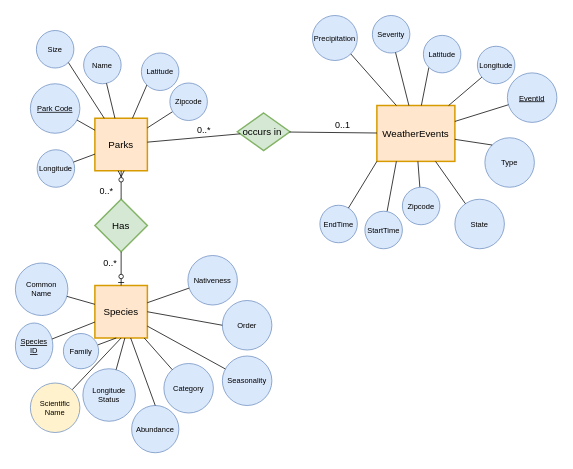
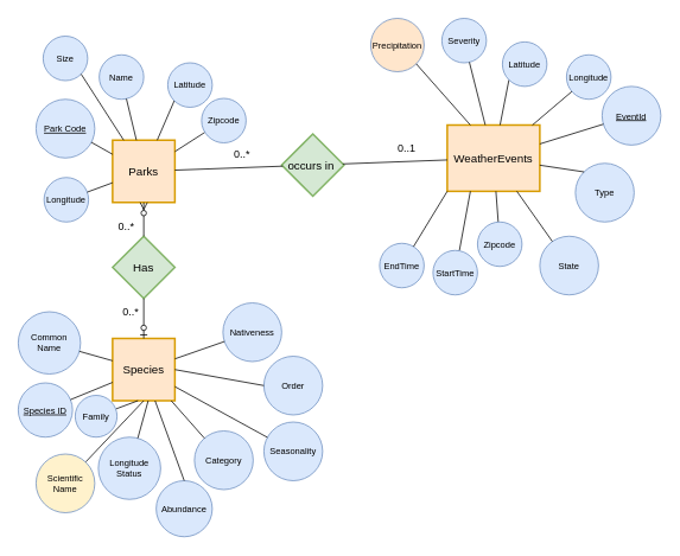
  <mxCell id="0" />
  <mxCell id="1" parent="0" />
  <mxCell id="2" value="Parks" style="strokeWidth=2;whiteSpace=wrap;html=1;align=center;fontSize=13;fontFamily=Helvetica;fontColor=#000000;strokeColor=#d79b00;fillColor=#ffe6cc;" parent="1" vertex="1"><mxGeometry x="126" y="157" width="70" height="70" as="geometry" /></mxCell>
  <mxCell id="3" value="Name" style="ellipse;whiteSpace=wrap;html=1;aspect=fixed;fontSize=10;fillColor=#dae8fc;strokeColor=#6c8ebf;" parent="1" vertex="1"><mxGeometry x="111" y="61" width="50" height="50" as="geometry" /></mxCell>
  <mxCell id="4" value="&lt;u&gt;Park Code&lt;/u&gt;" style="ellipse;whiteSpace=wrap;html=1;aspect=fixed;fontSize=10;fillColor=#dae8fc;strokeColor=#6c8ebf;" parent="1" vertex="1"><mxGeometry x="40" y="111" width="66" height="66" as="geometry" /></mxCell>
  <mxCell id="5" value="Longitude" style="ellipse;whiteSpace=wrap;html=1;aspect=fixed;fontSize=10;fillColor=#dae8fc;strokeColor=#6c8ebf;" parent="1" vertex="1"><mxGeometry x="49" y="199" width="50" height="50" as="geometry" /></mxCell>
  <mxCell id="6" value="Species" style="strokeWidth=2;whiteSpace=wrap;html=1;align=center;fontSize=13;fontFamily=Helvetica;fontColor=#000000;strokeColor=#d79b00;fillColor=#ffe6cc;" parent="1" vertex="1"><mxGeometry x="126" y="380" width="70" height="70" as="geometry" /></mxCell>
- <mxCell id="7" value="&lt;u&gt;Species ID&lt;/u&gt;" style="ellipse;whiteSpace=wrap;html=1;aspect=fixed;fontSize=10;fillColor=#dae8fc;strokeColor=#6c8ebf;" parent="1" vertex="1"><mxGeometry x="20" y="430" width="50" height="61" as="geometry" /></mxCell>
+ <mxCell id="7" value="&lt;u&gt;Species ID&lt;/u&gt;" style="ellipse;whiteSpace=wrap;html=1;aspect=fixed;fontSize=10;fillColor=#dae8fc;strokeColor=#6c8ebf;" parent="1" vertex="1"><mxGeometry x="20" y="430" width="61" height="61" as="geometry" /></mxCell>
  <mxCell id="8" value="Common&lt;br&gt;Name" style="ellipse;whiteSpace=wrap;html=1;aspect=fixed;fontSize=10;fillColor=#dae8fc;strokeColor=#6c8ebf;" parent="1" vertex="1"><mxGeometry x="20" y="350" width="70" height="70" as="geometry" /></mxCell>
  <mxCell id="9" value="Has" style="shape=rhombus;strokeWidth=2;fontSize=13;perimeter=rhombusPerimeter;whiteSpace=wrap;html=1;align=center;fillColor=#d5e8d4;strokeColor=#82b366;" parent="1" vertex="1"><mxGeometry x="126" y="265" width="70" height="70" as="geometry" /></mxCell>
  <mxCell id="10" style="edgeStyle=orthogonalEdgeStyle;rounded=0;html=1;exitX=0.5;exitY=0;entryX=0.5;entryY=1;endArrow=none;endFill=0;jettySize=auto;orthogonalLoop=1;fontSize=12;startArrow=ERzeroToOne;startFill=1;" parent="1" source="6" target="9" edge="1"><mxGeometry relative="1" as="geometry" /></mxCell>
  <mxCell id="11" style="edgeStyle=orthogonalEdgeStyle;rounded=0;html=1;exitX=0.5;exitY=0;entryX=0.5;entryY=1;endArrow=ERzeroToMany;endFill=1;jettySize=auto;orthogonalLoop=1;fontSize=12;" parent="1" source="9" target="2" edge="1"><mxGeometry relative="1" as="geometry" /></mxCell>
  <mxCell id="12" style="edgeStyle=none;rounded=0;html=1;endArrow=none;endFill=0;jettySize=auto;orthogonalLoop=1;fontSize=12;" parent="1" source="7" target="6" edge="1"><mxGeometry relative="1" as="geometry" /></mxCell>
  <mxCell id="13" style="edgeStyle=none;rounded=0;html=1;endArrow=none;endFill=0;jettySize=auto;orthogonalLoop=1;fontSize=12;" parent="1" source="8" target="6" edge="1"><mxGeometry relative="1" as="geometry" /></mxCell>
  <mxCell id="14" style="edgeStyle=none;rounded=0;html=1;endArrow=none;endFill=0;jettySize=auto;orthogonalLoop=1;fontSize=12;" parent="1" source="4" target="2" edge="1"><mxGeometry relative="1" as="geometry" /></mxCell>
  <mxCell id="15" style="edgeStyle=none;rounded=0;html=1;endArrow=none;endFill=0;jettySize=auto;orthogonalLoop=1;fontSize=12;" parent="1" source="3" target="2" edge="1"><mxGeometry relative="1" as="geometry" /></mxCell>
  <mxCell id="16" style="edgeStyle=none;rounded=0;html=1;endArrow=none;endFill=0;jettySize=auto;orthogonalLoop=1;fontSize=12;" parent="1" source="5" target="2" edge="1"><mxGeometry relative="1" as="geometry"><mxPoint x="116" y="260" as="sourcePoint" /></mxGeometry></mxCell>
  <mxCell id="17" style="rounded=0;html=1;startArrow=none;startFill=0;endArrow=none;endFill=0;jettySize=auto;orthogonalLoop=1;fontSize=10;exitX=0;exitY=1;exitDx=0;exitDy=0;" parent="1" source="22" target="2" edge="1"><mxGeometry relative="1" as="geometry"><mxPoint x="205.536" y="138.643" as="sourcePoint" /></mxGeometry></mxCell>
  <mxCell id="18" style="edgeStyle=none;rounded=0;html=1;endArrow=none;endFill=0;jettySize=auto;orthogonalLoop=1;fontSize=12;" parent="1" source="19" edge="1"><mxGeometry relative="1" as="geometry"><mxPoint x="136" y="480" as="sourcePoint" /><mxPoint x="154.48" y="450.004" as="targetPoint" /></mxGeometry></mxCell>
  <mxCell id="19" value="Family" style="ellipse;whiteSpace=wrap;html=1;aspect=fixed;fontSize=10;fillColor=#dae8fc;strokeColor=#6c8ebf;" parent="1" vertex="1"><mxGeometry x="84" y="444" width="47" height="47" as="geometry" /></mxCell>
  <mxCell id="20" style="edgeStyle=none;rounded=0;html=1;endArrow=none;endFill=0;jettySize=auto;orthogonalLoop=1;fontSize=12;entryX=0.5;entryY=1;entryDx=0;entryDy=0;" parent="1" source="21" target="6" edge="1"><mxGeometry relative="1" as="geometry"><mxPoint x="146.976" y="497.106" as="sourcePoint" /><mxPoint x="164.48" y="460.004" as="targetPoint" /></mxGeometry></mxCell>
  <mxCell id="21" value="Scientific Name" style="ellipse;whiteSpace=wrap;html=1;aspect=fixed;fontSize=10;fillColor=#fff2cc;strokeColor=#6c8ebf;" parent="1" vertex="1"><mxGeometry x="40" y="510" width="66" height="66" as="geometry" /></mxCell>
  <mxCell id="22" value="Latitude" style="ellipse;whiteSpace=wrap;html=1;aspect=fixed;fontSize=10;fillColor=#dae8fc;strokeColor=#6c8ebf;" parent="1" vertex="1"><mxGeometry x="188" y="70" width="50" height="50" as="geometry" /></mxCell>
  <mxCell id="23" style="rounded=0;html=1;startArrow=none;startFill=0;endArrow=none;endFill=0;jettySize=auto;orthogonalLoop=1;fontSize=10;" parent="1" source="24" target="2" edge="1"><mxGeometry relative="1" as="geometry"><mxPoint x="233.322" y="132.678" as="sourcePoint" /><mxPoint x="201.161" y="170" as="targetPoint" /></mxGeometry></mxCell>
  <mxCell id="24" value="Zipcode" style="ellipse;whiteSpace=wrap;html=1;aspect=fixed;fontSize=10;fillColor=#dae8fc;strokeColor=#6c8ebf;" parent="1" vertex="1"><mxGeometry x="226" y="110" width="50" height="50" as="geometry" /></mxCell>
  <mxCell id="25" value="WeatherEvents" style="strokeWidth=2;whiteSpace=wrap;html=1;align=center;fontSize=13;fontFamily=Helvetica;fontColor=#000000;strokeColor=#d79b00;fillColor=#ffe6cc;" parent="1" vertex="1"><mxGeometry x="502" y="140" width="104" height="74.5" as="geometry" /></mxCell>
  <mxCell id="26" value="Severity" style="ellipse;whiteSpace=wrap;html=1;aspect=fixed;fontSize=10;fillColor=#dae8fc;strokeColor=#6c8ebf;" parent="1" vertex="1"><mxGeometry x="496" y="20" width="50" height="50" as="geometry" /></mxCell>
  <mxCell id="27" value="State" style="ellipse;whiteSpace=wrap;html=1;aspect=fixed;fontSize=10;fillColor=#dae8fc;strokeColor=#6c8ebf;" parent="1" vertex="1"><mxGeometry x="606" y="265" width="66" height="66" as="geometry" /></mxCell>
  <mxCell id="28" value="Longitude" style="ellipse;whiteSpace=wrap;html=1;aspect=fixed;fontSize=10;fillColor=#dae8fc;strokeColor=#6c8ebf;" parent="1" vertex="1"><mxGeometry x="636" y="61" width="50" height="50" as="geometry" /></mxCell>
  <mxCell id="29" style="edgeStyle=none;rounded=0;html=1;endArrow=none;endFill=0;jettySize=auto;orthogonalLoop=1;fontSize=12;" parent="1" source="27" target="25" edge="1"><mxGeometry relative="1" as="geometry" /></mxCell>
  <mxCell id="30" style="edgeStyle=none;rounded=0;html=1;endArrow=none;endFill=0;jettySize=auto;orthogonalLoop=1;fontSize=12;" parent="1" source="26" target="25" edge="1"><mxGeometry relative="1" as="geometry" /></mxCell>
  <mxCell id="31" style="edgeStyle=none;rounded=0;html=1;endArrow=none;endFill=0;jettySize=auto;orthogonalLoop=1;fontSize=12;" parent="1" source="28" target="25" edge="1"><mxGeometry relative="1" as="geometry"><mxPoint x="492" y="244.5" as="sourcePoint" /></mxGeometry></mxCell>
  <mxCell id="32" style="rounded=0;html=1;startArrow=none;startFill=0;endArrow=none;endFill=0;jettySize=auto;orthogonalLoop=1;fontSize=10;exitX=0;exitY=1;exitDx=0;exitDy=0;" parent="1" source="33" target="25" edge="1"><mxGeometry relative="1" as="geometry"><mxPoint x="581.536" y="123.143" as="sourcePoint" /></mxGeometry></mxCell>
  <mxCell id="33" value="Latitude" style="ellipse;whiteSpace=wrap;html=1;aspect=fixed;fontSize=10;fillColor=#dae8fc;strokeColor=#6c8ebf;" parent="1" vertex="1"><mxGeometry x="564" y="46.5" width="50" height="50" as="geometry" /></mxCell>
  <mxCell id="34" style="rounded=0;html=1;startArrow=none;startFill=0;endArrow=none;endFill=0;jettySize=auto;orthogonalLoop=1;fontSize=10;" parent="1" source="35" target="25" edge="1"><mxGeometry relative="1" as="geometry"><mxPoint x="609.322" y="117.178" as="sourcePoint" /><mxPoint x="577.161" y="154.5" as="targetPoint" /></mxGeometry></mxCell>
  <mxCell id="35" value="Zipcode" style="ellipse;whiteSpace=wrap;html=1;aspect=fixed;fontSize=10;fillColor=#dae8fc;strokeColor=#6c8ebf;" parent="1" vertex="1"><mxGeometry x="536" y="249" width="50" height="50" as="geometry" /></mxCell>
  <mxCell id="36" value="Type" style="ellipse;whiteSpace=wrap;html=1;aspect=fixed;fontSize=10;fillColor=#dae8fc;strokeColor=#6c8ebf;" parent="1" vertex="1"><mxGeometry x="646" y="183" width="66" height="66" as="geometry" /></mxCell>
  <mxCell id="37" style="edgeStyle=none;rounded=0;html=1;endArrow=none;endFill=0;jettySize=auto;orthogonalLoop=1;fontSize=12;exitX=0;exitY=0;exitDx=0;exitDy=0;" parent="1" source="36" target="25" edge="1"><mxGeometry relative="1" as="geometry"><mxPoint x="630.197" y="280.881" as="sourcePoint" /><mxPoint x="590.222" y="224.5" as="targetPoint" /></mxGeometry></mxCell>
  <mxCell id="38" style="rounded=0;html=1;startArrow=none;startFill=0;endArrow=none;endFill=0;jettySize=auto;orthogonalLoop=1;fontSize=10;entryX=0.25;entryY=1;entryDx=0;entryDy=0;" parent="1" source="39" target="25" edge="1"><mxGeometry relative="1" as="geometry"><mxPoint x="506" y="259" as="sourcePoint" /><mxPoint x="566.695" y="224.5" as="targetPoint" /></mxGeometry></mxCell>
  <mxCell id="39" value="StartTime" style="ellipse;whiteSpace=wrap;html=1;aspect=fixed;fontSize=10;fillColor=#dae8fc;strokeColor=#6c8ebf;" parent="1" vertex="1"><mxGeometry x="486" y="281" width="50" height="50" as="geometry" /></mxCell>
  <mxCell id="40" value="EndTime" style="ellipse;whiteSpace=wrap;html=1;aspect=fixed;fontSize=10;fillColor=#dae8fc;strokeColor=#6c8ebf;" parent="1" vertex="1"><mxGeometry x="426" y="273" width="50" height="50" as="geometry" /></mxCell>
  <mxCell id="41" style="rounded=0;html=1;startArrow=none;startFill=0;endArrow=none;endFill=0;jettySize=auto;orthogonalLoop=1;fontSize=10;entryX=0;entryY=1;entryDx=0;entryDy=0;" parent="1" source="40" target="25" edge="1"><mxGeometry relative="1" as="geometry"><mxPoint x="525.421" y="291.394" as="sourcePoint" /><mxPoint x="538" y="224.5" as="targetPoint" /></mxGeometry></mxCell>
- <mxCell id="42" value="occurs in&amp;nbsp;" style="shape=rhombus;strokeWidth=2;fontSize=13;perimeter=rhombusPerimeter;whiteSpace=wrap;html=1;align=center;fillColor=#d5e8d4;strokeColor=#82b366;" parent="1" vertex="1"><mxGeometry x="316" y="150" width="70" height="50" as="geometry" /></mxCell>
+ <mxCell id="42" value="occurs in&amp;nbsp;" style="shape=rhombus;strokeWidth=2;fontSize=13;perimeter=rhombusPerimeter;whiteSpace=wrap;html=1;align=center;fillColor=#d5e8d4;strokeColor=#82b366;" parent="1" vertex="1"><mxGeometry x="316" y="150" width="70" height="70" as="geometry" /></mxCell>
  <mxCell id="43" style="rounded=0;html=1;startArrow=none;startFill=0;endArrow=none;endFill=0;jettySize=auto;orthogonalLoop=1;fontSize=10;" parent="1" source="42" target="2" edge="1"><mxGeometry relative="1" as="geometry"><mxPoint x="240.199" y="158.868" as="sourcePoint" /><mxPoint x="206" y="181.667" as="targetPoint" /></mxGeometry></mxCell>
  <mxCell id="44" style="rounded=0;html=1;startArrow=none;startFill=0;endArrow=none;endFill=0;jettySize=auto;orthogonalLoop=1;fontSize=10;" parent="1" source="25" target="42" edge="1"><mxGeometry relative="1" as="geometry"><mxPoint x="250.199" y="168.868" as="sourcePoint" /><mxPoint x="376" y="190" as="targetPoint" /></mxGeometry></mxCell>
  <mxCell id="45" value="&lt;u&gt;EventId&lt;/u&gt;" style="ellipse;whiteSpace=wrap;html=1;aspect=fixed;fontSize=10;fillColor=#dae8fc;strokeColor=#6c8ebf;" parent="1" vertex="1"><mxGeometry x="676" y="96.5" width="66" height="66" as="geometry" /></mxCell>
  <mxCell id="46" style="edgeStyle=none;rounded=0;html=1;endArrow=none;endFill=0;jettySize=auto;orthogonalLoop=1;fontSize=12;" parent="1" source="45" target="25" edge="1"><mxGeometry relative="1" as="geometry"><mxPoint x="651.983" y="112.228" as="sourcePoint" /><mxPoint x="607.679" y="150" as="targetPoint" /></mxGeometry></mxCell>
  <mxCell id="47" value="0..1" style="text;html=1;align=center;verticalAlign=middle;resizable=0;points=[];autosize=1;strokeColor=none;fillColor=none;" parent="1" vertex="1"><mxGeometry x="436" y="157" width="40" height="20" as="geometry" /></mxCell>
  <mxCell id="48" value="0..*" style="text;html=1;align=center;verticalAlign=middle;resizable=0;points=[];autosize=1;strokeColor=none;fillColor=none;" parent="1" vertex="1"><mxGeometry x="256" y="163" width="30" height="20" as="geometry" /></mxCell>
  <mxCell id="49" value="0..*" style="text;html=1;align=center;verticalAlign=middle;resizable=0;points=[];autosize=1;strokeColor=none;fillColor=none;" parent="1" vertex="1"><mxGeometry x="131" y="340" width="30" height="20" as="geometry" /></mxCell>
  <mxCell id="50" value="0..*" style="text;html=1;align=center;verticalAlign=middle;resizable=0;points=[];autosize=1;strokeColor=none;fillColor=none;" parent="1" vertex="1"><mxGeometry x="126" y="245" width="30" height="20" as="geometry" /></mxCell>
  <mxCell id="51" value="Nativeness" style="ellipse;whiteSpace=wrap;html=1;aspect=fixed;fontSize=10;fillColor=#dae8fc;strokeColor=#6c8ebf;" parent="1" vertex="1"><mxGeometry x="250" y="340" width="66" height="66" as="geometry" /></mxCell>
  <mxCell id="52" value="Seasonality" style="ellipse;whiteSpace=wrap;html=1;aspect=fixed;fontSize=10;fillColor=#dae8fc;strokeColor=#6c8ebf;" parent="1" vertex="1"><mxGeometry x="296" y="474" width="66" height="66" as="geometry" /></mxCell>
  <mxCell id="53" value="Abundance" style="ellipse;whiteSpace=wrap;html=1;aspect=fixed;fontSize=10;fillColor=#dae8fc;strokeColor=#6c8ebf;" parent="1" vertex="1"><mxGeometry x="175" y="540" width="63" height="63" as="geometry" /></mxCell>
  <mxCell id="54" value="Longitude&lt;br&gt;Status" style="ellipse;whiteSpace=wrap;html=1;aspect=fixed;fontSize=10;fillColor=#dae8fc;strokeColor=#6c8ebf;" parent="1" vertex="1"><mxGeometry x="110" y="491" width="70" height="70" as="geometry" /></mxCell>
  <mxCell id="55" style="edgeStyle=none;rounded=0;html=1;endArrow=none;endFill=0;jettySize=auto;orthogonalLoop=1;fontSize=12;" parent="1" source="54" edge="1"><mxGeometry relative="1" as="geometry"><mxPoint x="100.916" y="521.362" as="sourcePoint" /><mxPoint x="166" y="450" as="targetPoint" /></mxGeometry></mxCell>
  <mxCell id="56" style="edgeStyle=none;rounded=0;html=1;endArrow=none;endFill=0;jettySize=auto;orthogonalLoop=1;fontSize=12;exitX=0.5;exitY=0;exitDx=0;exitDy=0;" parent="1" source="53" target="6" edge="1"><mxGeometry relative="1" as="geometry"><mxPoint x="171" y="510" as="sourcePoint" /><mxPoint x="171" y="460" as="targetPoint" /></mxGeometry></mxCell>
  <mxCell id="57" style="edgeStyle=none;rounded=0;html=1;endArrow=none;endFill=0;jettySize=auto;orthogonalLoop=1;fontSize=12;" parent="1" source="52" target="6" edge="1"><mxGeometry relative="1" as="geometry"><mxPoint x="207.5" y="547" as="sourcePoint" /><mxPoint x="181.471" y="460" as="targetPoint" /></mxGeometry></mxCell>
  <mxCell id="58" style="edgeStyle=none;rounded=0;html=1;endArrow=none;endFill=0;jettySize=auto;orthogonalLoop=1;fontSize=12;" parent="1" source="51" target="6" edge="1"><mxGeometry relative="1" as="geometry"><mxPoint x="270.079" y="478.107" as="sourcePoint" /><mxPoint x="206" y="442.5" as="targetPoint" /></mxGeometry></mxCell>
  <mxCell id="59" value="Category" style="ellipse;whiteSpace=wrap;html=1;aspect=fixed;fontSize=10;fillColor=#dae8fc;strokeColor=#6c8ebf;" parent="1" vertex="1"><mxGeometry x="218" y="484" width="66" height="66" as="geometry" /></mxCell>
  <mxCell id="60" style="edgeStyle=none;rounded=0;html=1;endArrow=none;endFill=0;jettySize=auto;orthogonalLoop=1;fontSize=12;" parent="1" source="59" target="6" edge="1"><mxGeometry relative="1" as="geometry"><mxPoint x="237.5" y="540" as="sourcePoint" /><mxPoint x="191.239" y="460" as="targetPoint" /></mxGeometry></mxCell>
  <mxCell id="61" value="Size" style="ellipse;whiteSpace=wrap;html=1;aspect=fixed;fontSize=10;fillColor=#dae8fc;strokeColor=#6c8ebf;" parent="1" vertex="1"><mxGeometry x="48" y="40" width="50" height="50" as="geometry" /></mxCell>
  <mxCell id="62" style="edgeStyle=none;rounded=0;html=1;endArrow=none;endFill=0;jettySize=auto;orthogonalLoop=1;fontSize=12;exitX=1;exitY=1;exitDx=0;exitDy=0;" parent="1" source="61" target="2" edge="1"><mxGeometry relative="1" as="geometry"><mxPoint x="151.726" y="120.335" as="sourcePoint" /><mxPoint x="162.745" y="167" as="targetPoint" /></mxGeometry></mxCell>
  <mxCell id="63" value="Order" style="ellipse;whiteSpace=wrap;html=1;aspect=fixed;fontSize=10;fillColor=#dae8fc;strokeColor=#6c8ebf;" vertex="1" parent="1"><mxGeometry x="296" y="400" width="66" height="66" as="geometry" /></mxCell>
  <mxCell id="64" value="" style="endArrow=none;html=1;rounded=0;exitX=1;exitY=0.5;exitDx=0;exitDy=0;entryX=0;entryY=0.5;entryDx=0;entryDy=0;" edge="1" parent="1" source="6" target="63"><mxGeometry width="50" height="50" relative="1" as="geometry"><mxPoint x="206" y="400" as="sourcePoint" /><mxPoint x="256" y="350" as="targetPoint" /></mxGeometry></mxCell>
- <mxCell id="65" value="Precipitation" style="ellipse;whiteSpace=wrap;html=1;aspect=fixed;fontSize=10;fillColor=#dae8fc;strokeColor=#6c8ebf;" vertex="1" parent="1"><mxGeometry x="416" y="20" width="60" height="60" as="geometry" /></mxCell>
+ <mxCell id="65" value="Precipitation" style="ellipse;whiteSpace=wrap;html=1;aspect=fixed;fontSize=10;fillColor=#ffe6cc;strokeColor=#6c8ebf;" vertex="1" parent="1"><mxGeometry x="416" y="20" width="60" height="60" as="geometry" /></mxCell>
  <mxCell id="66" value="" style="endArrow=none;html=1;rounded=0;entryX=0.25;entryY=0;entryDx=0;entryDy=0;exitX=1;exitY=1;exitDx=0;exitDy=0;" edge="1" parent="1" source="65" target="25"><mxGeometry width="50" height="50" relative="1" as="geometry"><mxPoint x="486" y="320" as="sourcePoint" /><mxPoint x="536" y="270" as="targetPoint" /></mxGeometry></mxCell>
